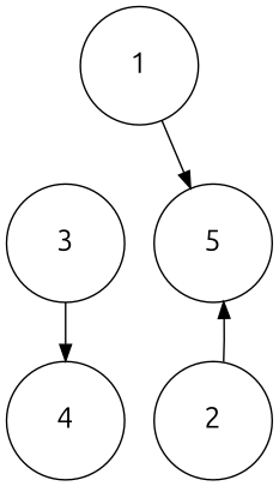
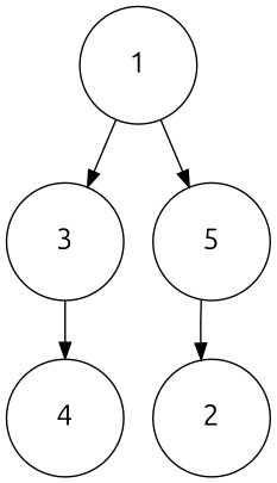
  digraph {
    fontname="Noto Sans"
    rankdir=TB
    node [fontname="Noto Sans" shape=circle]
    edge [fontname="Noto Sans"]
    n1 [height=1 label=<<FONT POINT-SIZE="18" FACE="ubuntu">1</FONT><BR ALIGN="CENTER"/>> width=1]
    n2 [height=1 label=<<FONT POINT-SIZE="18" FACE="ubuntu">3</FONT><BR ALIGN="CENTER"/>> width=1]
    n3 [height=1 label=<<FONT POINT-SIZE="18" FACE="ubuntu">5</FONT><BR ALIGN="CENTER"/>> width=1]
    n4 [height=1 label=<<FONT POINT-SIZE="18" FACE="ubuntu">2</FONT><BR ALIGN="CENTER"/>> width=1]
    n5 [height=1 label=<<FONT POINT-SIZE="18" FACE="ubuntu">4</FONT><BR ALIGN="CENTER"/>> width=1]
+   n1 -> n2
    n1 -> n3
    n2 -> n5
-   n4 -> n3
+   n3 -> n4
  }
